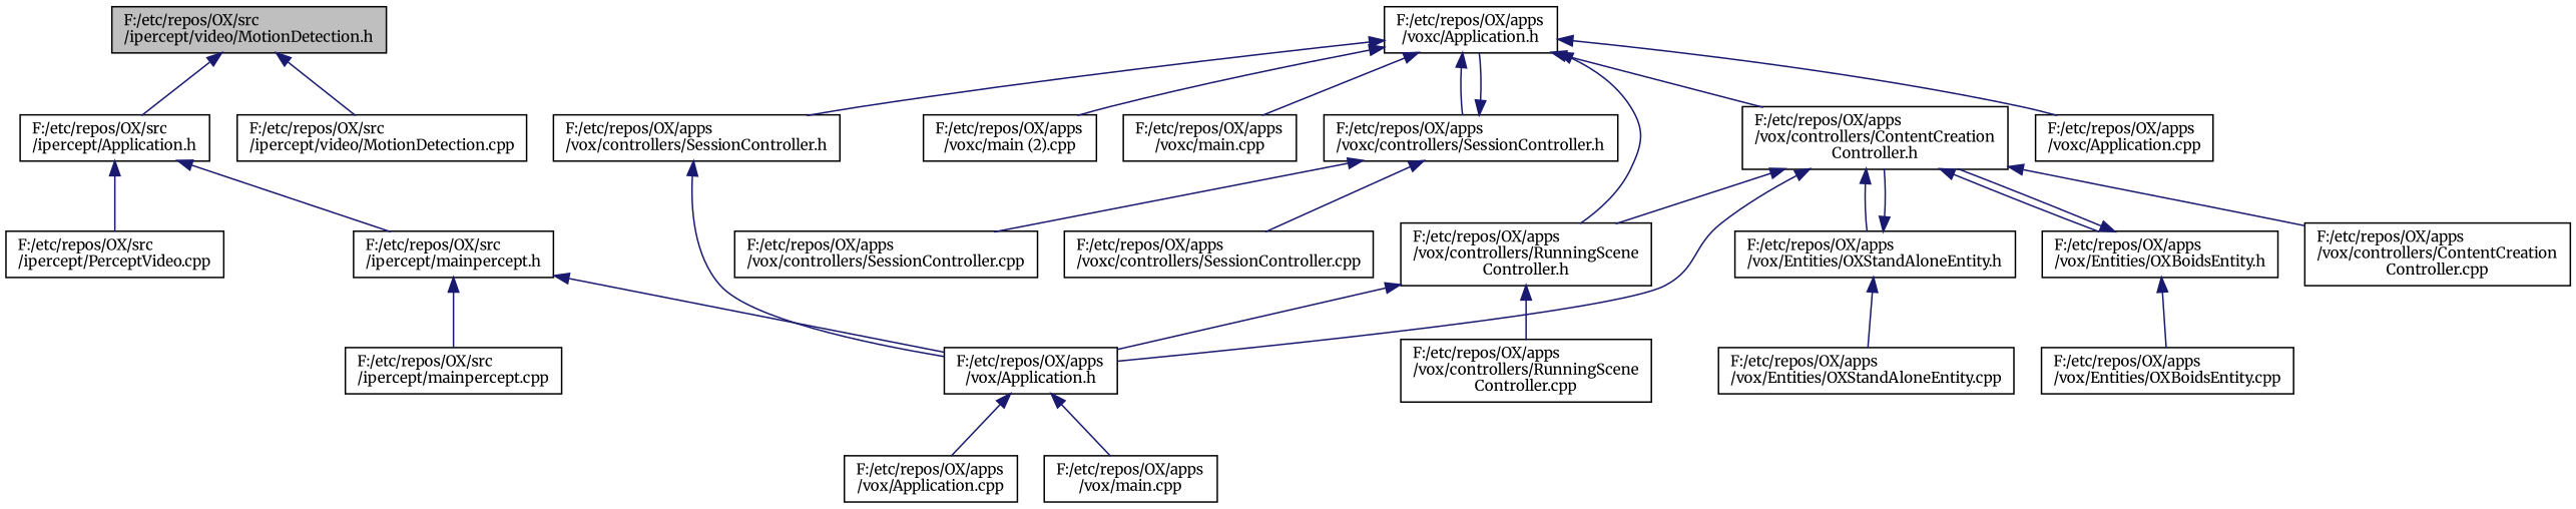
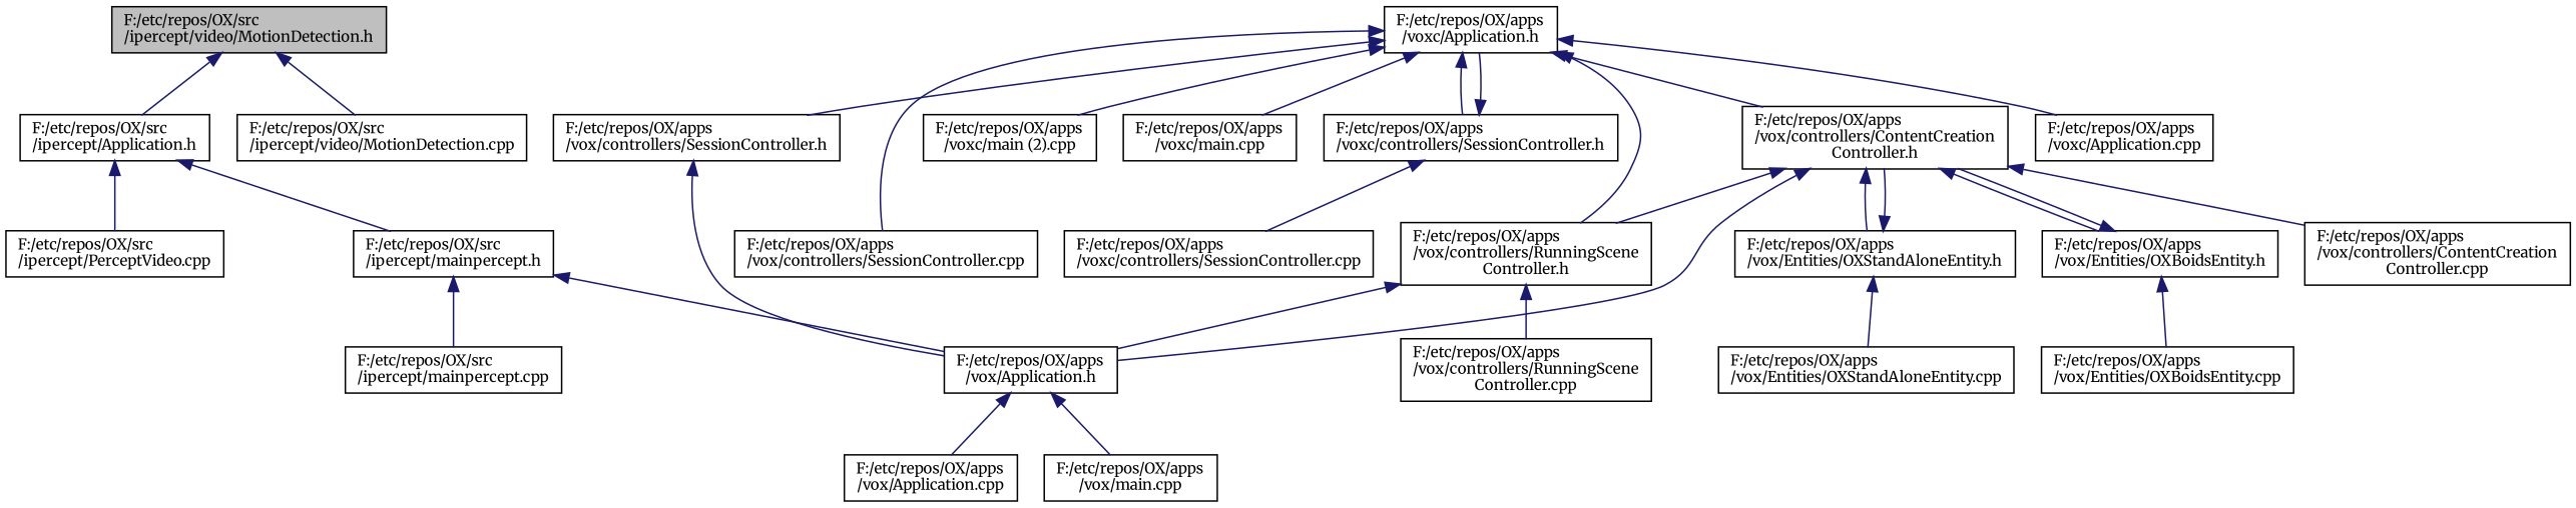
  digraph {
    fontname=Merriweather
    node [color=black fillcolor=white fontname=Merriweather fontsize=10 shape=record style=filled]
    edge [color=midnightblue dir=back fontname=Merriweather fontsize=10 labelfontname=Helvetica labelfontsize=10 style=solid]
    n1 [fillcolor=grey75 fontcolor=black height=0.2 label="F:/etc/repos/OX/src\l/ipercept/video/MotionDetection.h" width=0.4]
    n2 [height=0.2 label="F:/etc/repos/OX/src\l/ipercept/Application.h" width=0.4]
    n3 [height=0.2 label="F:/etc/repos/OX/src\l/ipercept/video/MotionDetection.cpp" width=0.4]
    n4 [height=0.2 label="F:/etc/repos/OX/src\l/ipercept/mainpercept.h" width=0.4]
    n5 [height=0.2 label="F:/etc/repos/OX/src\l/ipercept/PerceptVideo.cpp" width=0.4]
    n6 [height=0.2 label="F:/etc/repos/OX/apps\l/vox/Application.h" width=0.4]
    n7 [height=0.2 label="F:/etc/repos/OX/src\l/ipercept/mainpercept.cpp" width=0.4]
    n8 [height=0.2 label="F:/etc/repos/OX/apps\l/vox/Application.cpp" width=0.4]
    n9 [height=0.2 label="F:/etc/repos/OX/apps\l/vox/main.cpp" width=0.4]
    n10 [height=0.2 label="F:/etc/repos/OX/apps\l/voxc/Application.h" width=0.4]
    n11 [height=0.2 label="F:/etc/repos/OX/apps\l/vox/controllers/ContentCreation\lController.h" width=0.4]
    n12 [height=0.2 label="F:/etc/repos/OX/apps\l/vox/controllers/RunningScene\lController.h" width=0.4]
    n13 [height=0.2 label="F:/etc/repos/OX/apps\l/vox/controllers/SessionController.h" width=0.4]
    n14 [height=0.2 label="F:/etc/repos/OX/apps\l/voxc/Application.cpp" width=0.4]
    n15 [height=0.2 label="F:/etc/repos/OX/apps\l/voxc/controllers/SessionController.h" width=0.4]
    n16 [height=0.2 label="F:/etc/repos/OX/apps\l/voxc/main (2).cpp" width=0.4]
    n17 [height=0.2 label="F:/etc/repos/OX/apps\l/voxc/main.cpp" width=0.4]
    n18 [height=0.2 label="F:/etc/repos/OX/apps\l/vox/controllers/ContentCreation\lController.cpp" width=0.4]
    n19 [height=0.2 label="F:/etc/repos/OX/apps\l/vox/Entities/OXBoidsEntity.h" width=0.4]
    n20 [height=0.2 label="F:/etc/repos/OX/apps\l/vox/Entities/OXStandAloneEntity.h" width=0.4]
    n21 [height=0.2 label="F:/etc/repos/OX/apps\l/vox/controllers/RunningScene\lController.cpp" width=0.4]
    n22 [height=0.2 label="F:/etc/repos/OX/apps\l/vox/controllers/SessionController.cpp" width=0.4]
    n23 [height=0.2 label="F:/etc/repos/OX/apps\l/voxc/controllers/SessionController.cpp" width=0.4]
    n24 [height=0.2 label="F:/etc/repos/OX/apps\l/vox/Entities/OXBoidsEntity.cpp" width=0.4]
    n25 [height=0.2 label="F:/etc/repos/OX/apps\l/vox/Entities/OXStandAloneEntity.cpp" width=0.4]
    n1 -> n2
    n1 -> n3
    n2 -> n4
    n2 -> n5
    n4 -> n6
    n4 -> n7
    n6 -> n8
    n6 -> n9
    n10 -> n11
    n10 -> n12
    n10 -> n13
    n10 -> n14
    n10 -> n15
    n10 -> n16
    n10 -> n17
    n11 -> n6
    n11 -> n12
    n11 -> n18
    n11 -> n19
    n11 -> n20
    n12 -> n6
    n12 -> n21
    n13 -> n6
    n15 -> n10
-   n15 -> n22
+   n10 -> n22
    n15 -> n23
    n19 -> n11
    n19 -> n24
    n20 -> n11
    n20 -> n25
  }
